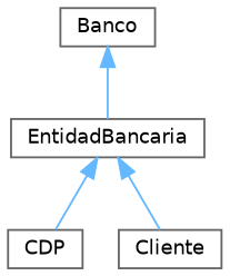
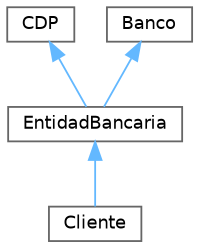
  digraph {
    rankdir=TB
    node [color=grey40 fillcolor=white fontname=Helvetica fontsize=10 shape=box style=filled]
    edge [color=steelblue1 dir=back fontname=Helvetica fontsize=10 labelfontname=Helvetica labelfontsize=10 style=solid]
    n1 [height=0.2 label=EntidadBancaria width=0.4]
    n2 [height=0.2 label=CDP width=0.4]
    n3 [height=0.2 label=Cliente width=0.4]
    n4 [height=0.2 label=Banco width=0.4]
-   n1 -> n2
+   n2 -> n1
    n1 -> n3
    n4 -> n1
  }
